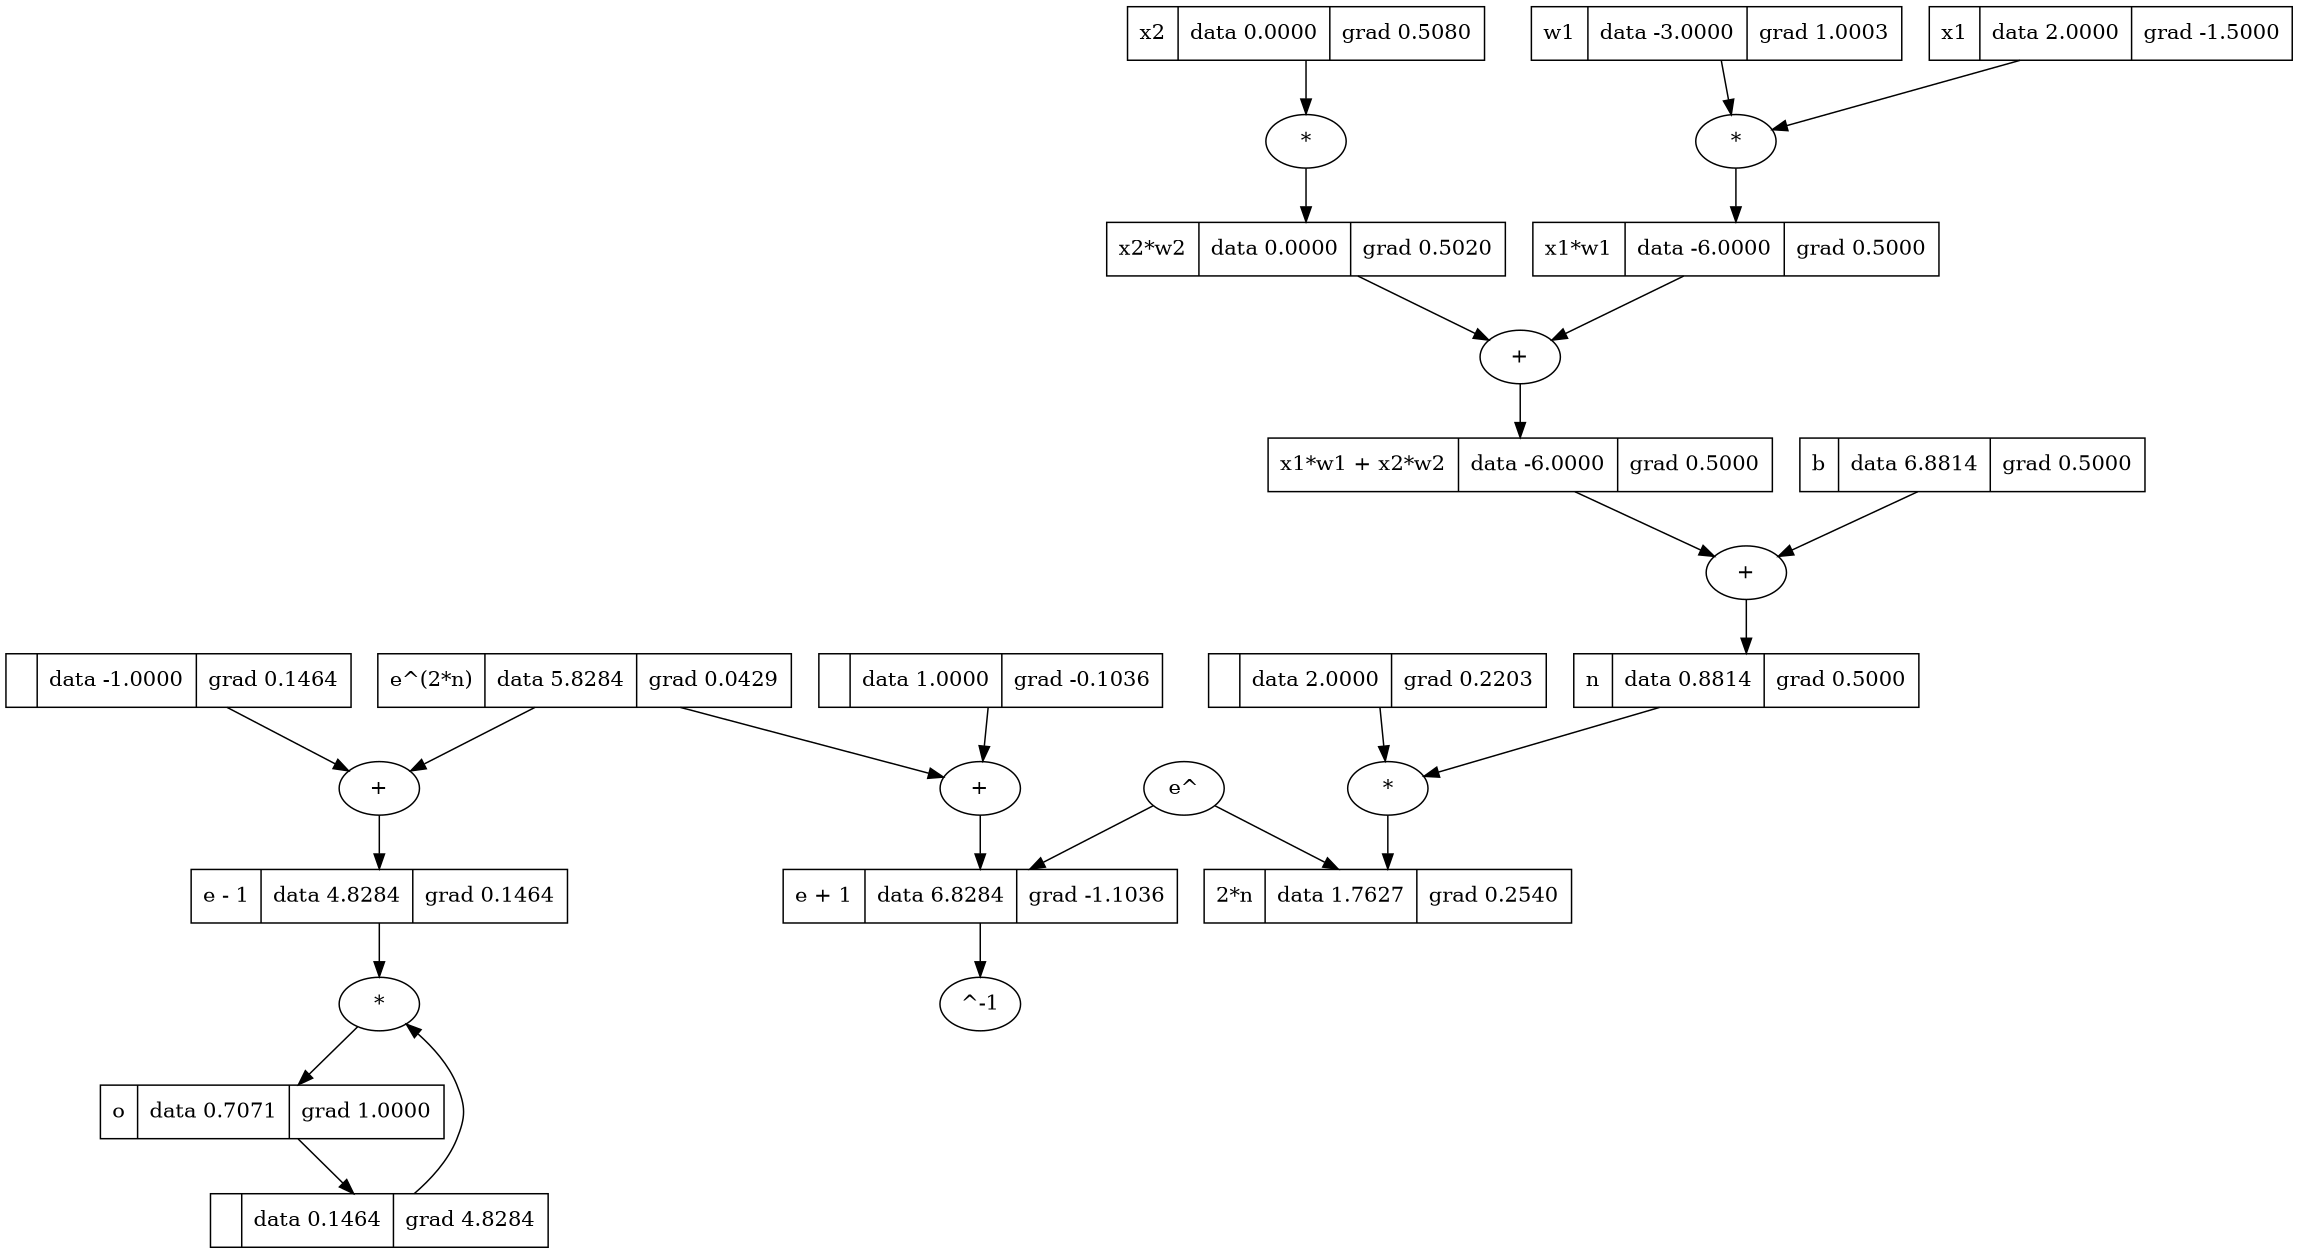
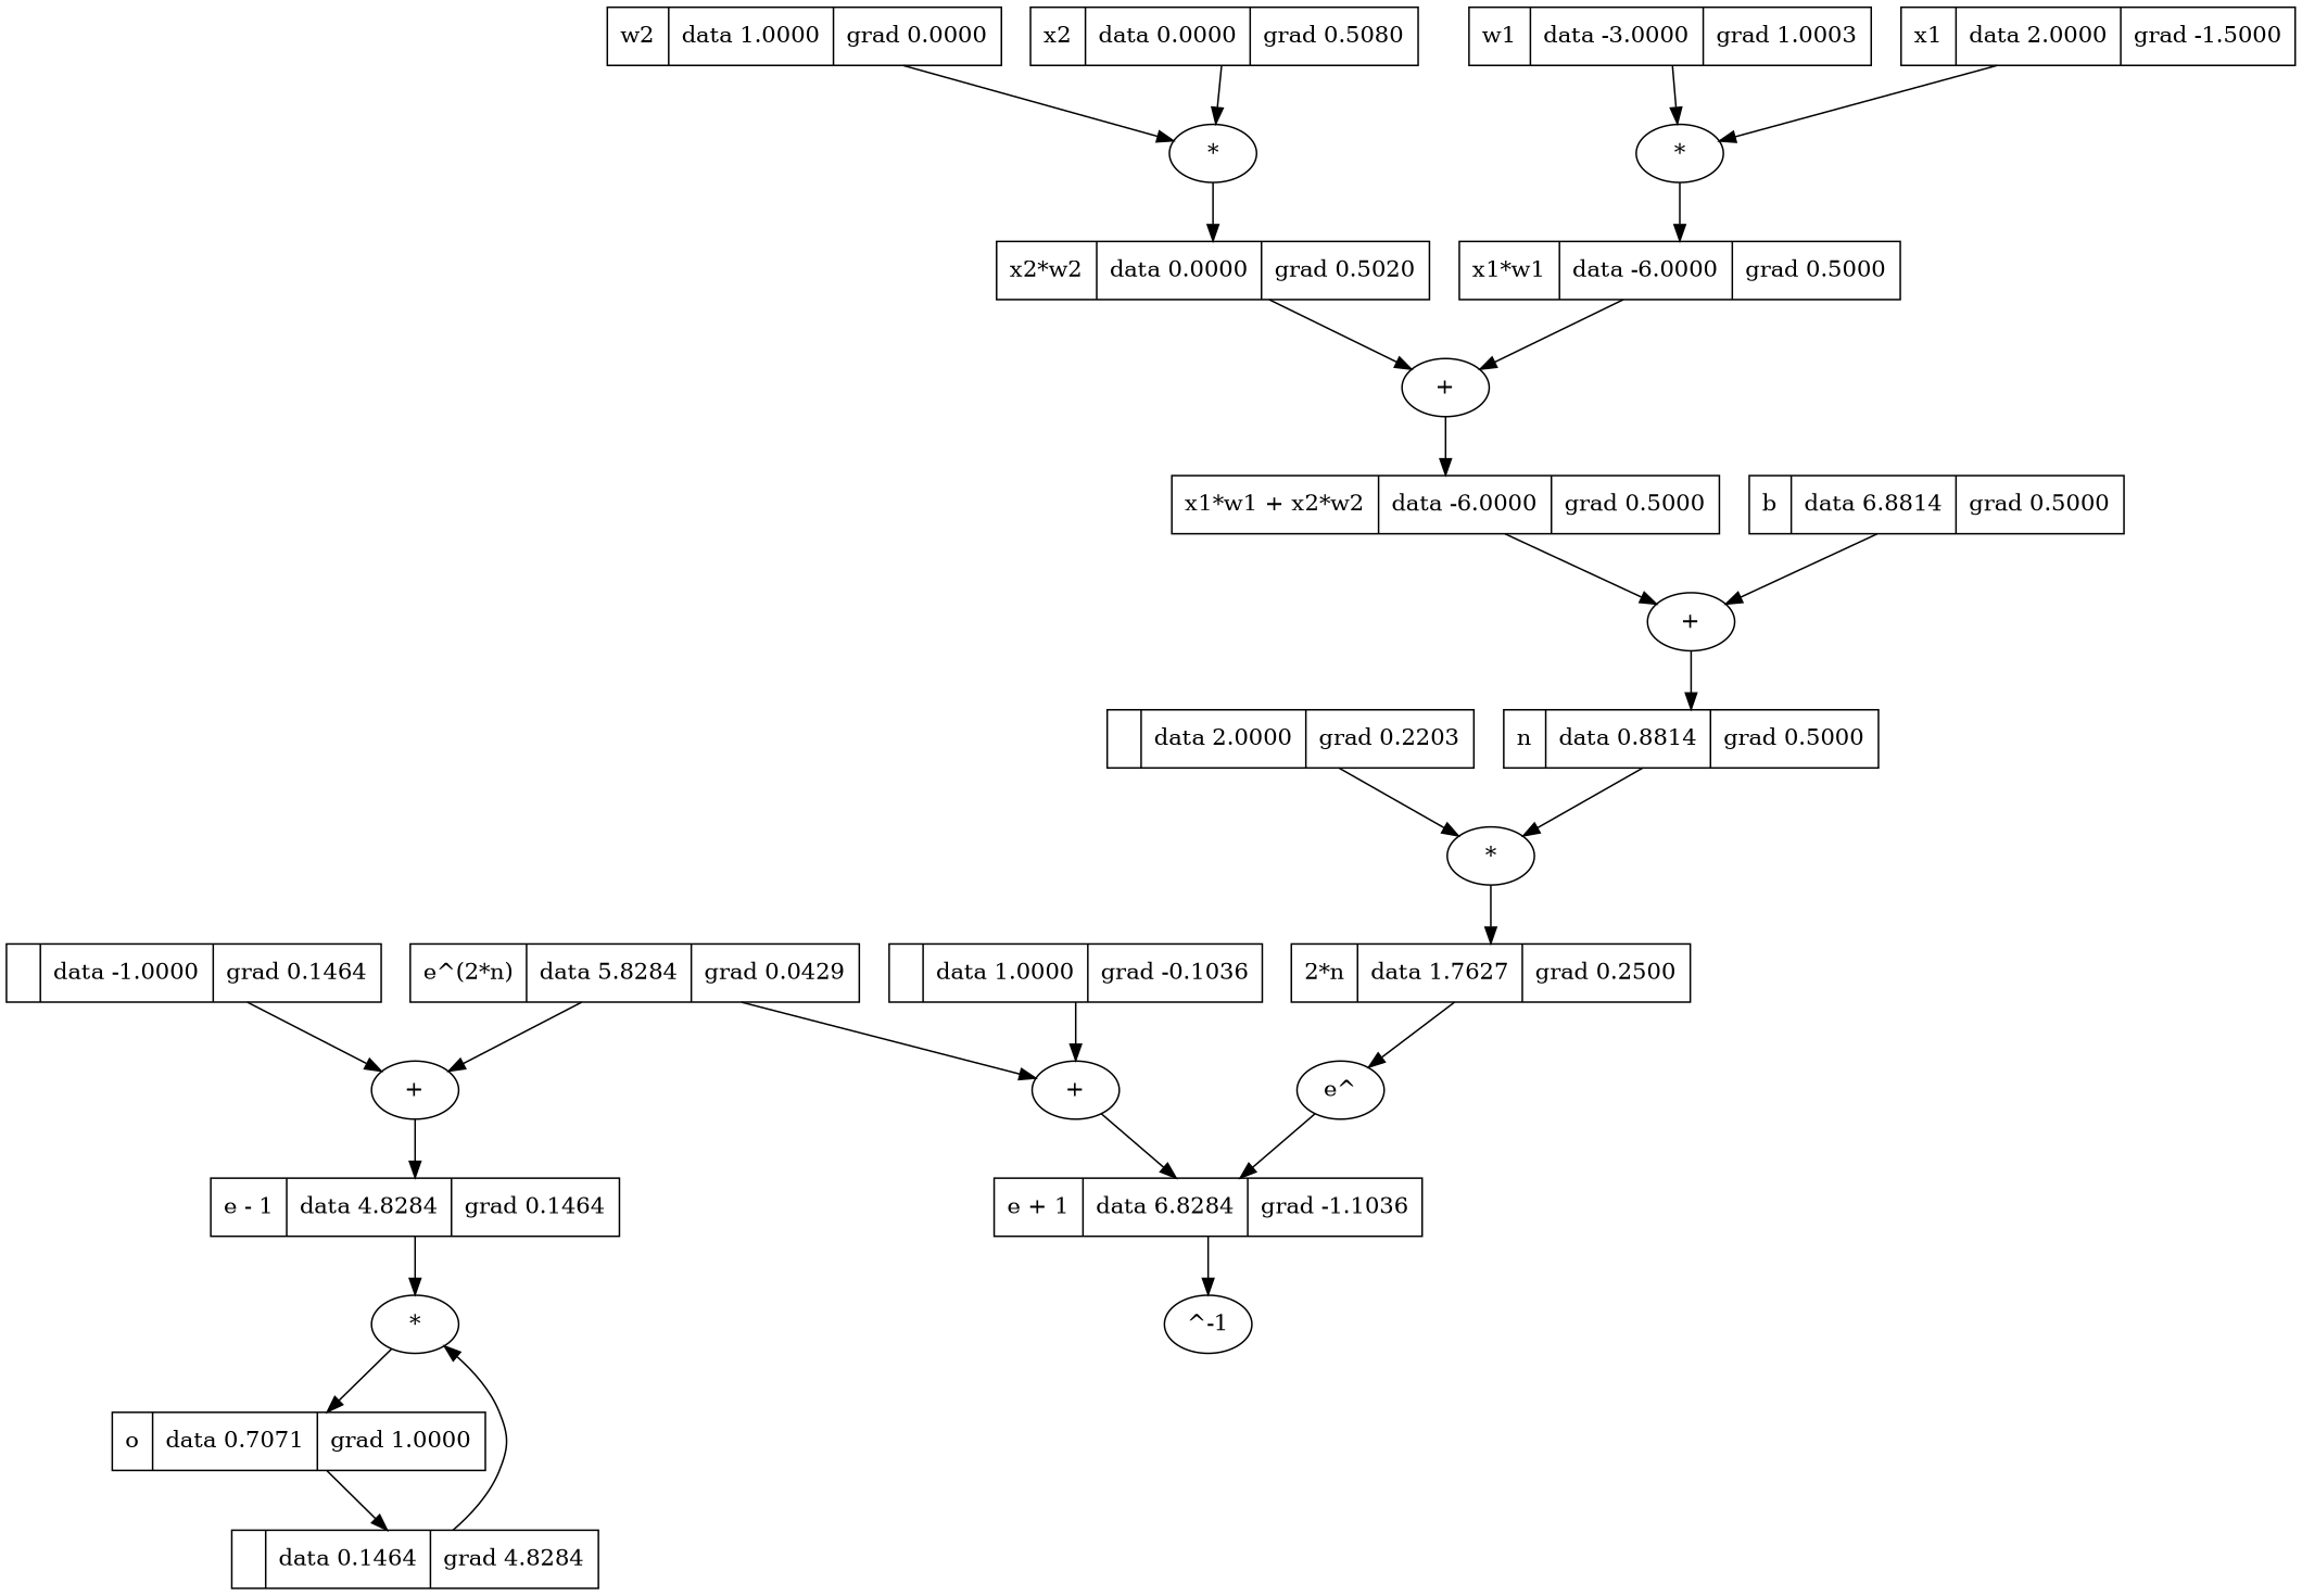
  digraph {
    node [shape=record]
    n1 [label=" | data -1.0000 | grad 0.1464"]
    n2 [label="+" shape=""]
    n3 [label="e - 1 | data 4.8284 | grad 0.1464"]
    n4 [label="*" shape=""]
    n5 [label="o | data 0.7071 | grad 1.0000"]
    n6 [label="x2*w2 | data 0.0000 | grad 0.5020"]
    n7 [label="+" shape=""]
    n8 [label="x1*w1 + x2*w2 | data -6.0000 | grad 0.5000"]
    n9 [label="*" shape=""]
    n10 [label=" | data 2.0000 | grad 0.2203"]
    n11 [label="*" shape=""]
-   n12 [label="2*n | data 1.7627 | grad 0.2540"]
+   n12 [label="2*n | data 1.7627 | grad 0.2500"]
    n13 [label=" | data 0.1464 | grad 4.8284"]
    n14 [label="e^" shape=""]
    n15 [label="e + 1 | data 6.8284 | grad -1.1036"]
    n16 [label="+" shape=""]
    n17 [label="n | data 0.8814 | grad 0.5000"]
+   n18 [label="w2 | data 1.0000 | grad 0.0000"]
    n19 [label=" | data 1.0000 | grad -0.1036"]
    n20 [label="+" shape=""]
    n21 [label="b | data 6.8814 | grad 0.5000"]
    n22 [label="w1 | data -3.0000 | grad 1.0003"]
    n23 [label="*" shape=""]
    n24 [label="x1*w1 | data -6.0000 | grad 0.5000"]
    n25 [label="^-1" shape=""]
    n26 [label="x2 | data 0.0000 | grad 0.5080"]
    n27 [label="e^(2*n) | data 5.8284 | grad 0.0429"]
    n28 [label="x1 | data 2.0000 | grad -1.5000"]
    n1 -> n2
    n2 -> n3
    n3 -> n4
    n4 -> n5
    n5 -> n13
    n6 -> n7
    n7 -> n8
    n8 -> n16
    n9 -> n6
    n10 -> n11
    n11 -> n12
-   n14 -> n12
+   n12 -> n14
    n13 -> n4
    n14 -> n15
    n15 -> n25
    n16 -> n17
    n17 -> n11
+   n18 -> n9
    n19 -> n20
    n20 -> n15
    n21 -> n16
    n22 -> n23
    n23 -> n24
    n24 -> n7
    n26 -> n9
    n27 -> n2
    n27 -> n20
    n28 -> n23
  }
